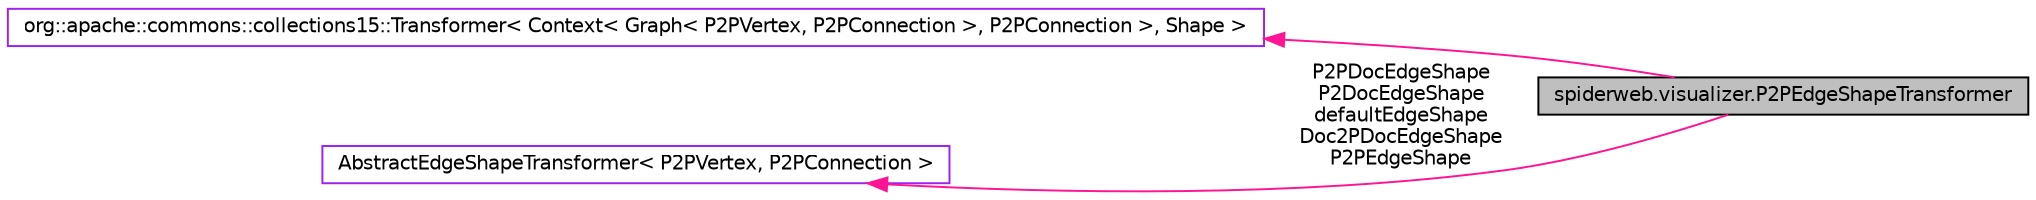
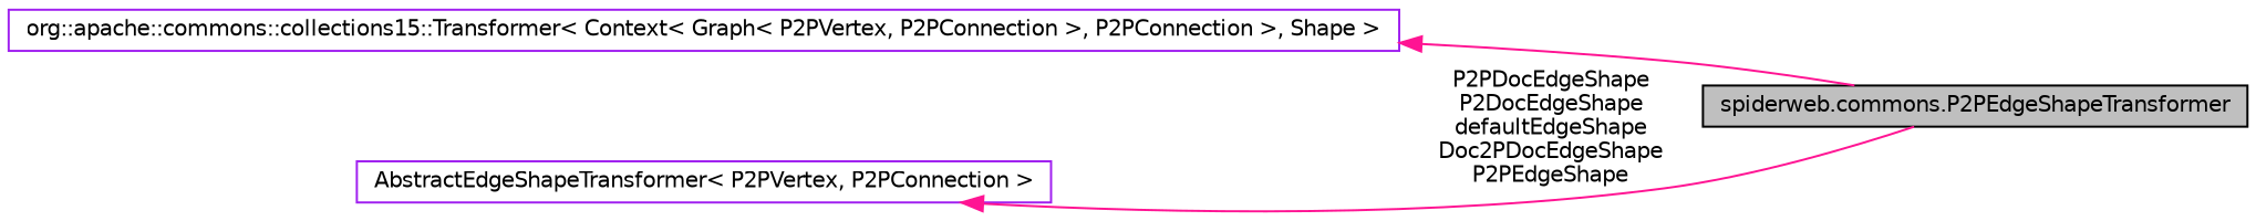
  digraph {
    rankdir=LR
    node [color=purple fillcolor=white fontname=Helvetica fontsize=10 shape=record style=filled]
    edge [color=deeppink dir=back fontname=Helvetica fontsize=10 labelfontname=Helvetica labelfontsize=10 style=solid]
-   n1 [color=black fillcolor=grey75 fontcolor=black height=0.2 label="spiderweb.visualizer.P2PEdgeShapeTransformer" width=0.4]
+   n1 [color=black fillcolor=grey75 fontcolor=black height=0.2 label="spiderweb.commons.P2PEdgeShapeTransformer" width=0.4]
    n2 [height=0.2 label="org::apache::commons::collections15::Transformer\< Context\< Graph\< P2PVertex, P2PConnection \>, P2PConnection \>, Shape \>" width=0.4]
    n3 [height=0.2 label="AbstractEdgeShapeTransformer\< P2PVertex, P2PConnection \>" width=0.4]
    n2 -> n1
    n3 -> n1 [label="P2PDocEdgeShape\nP2DocEdgeShape\ndefaultEdgeShape\nDoc2PDocEdgeShape\nP2PEdgeShape"]
  }
